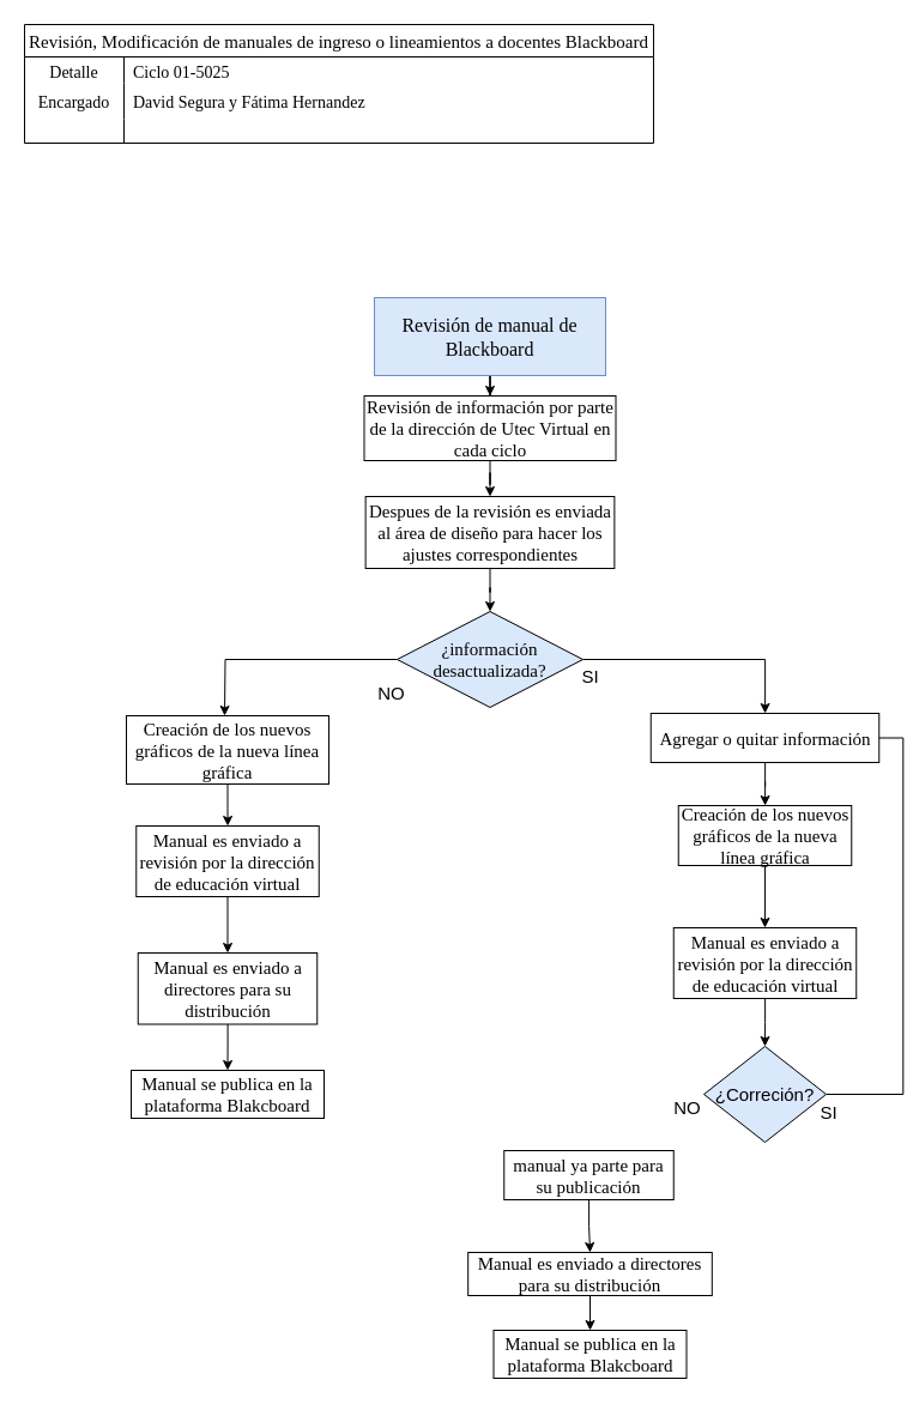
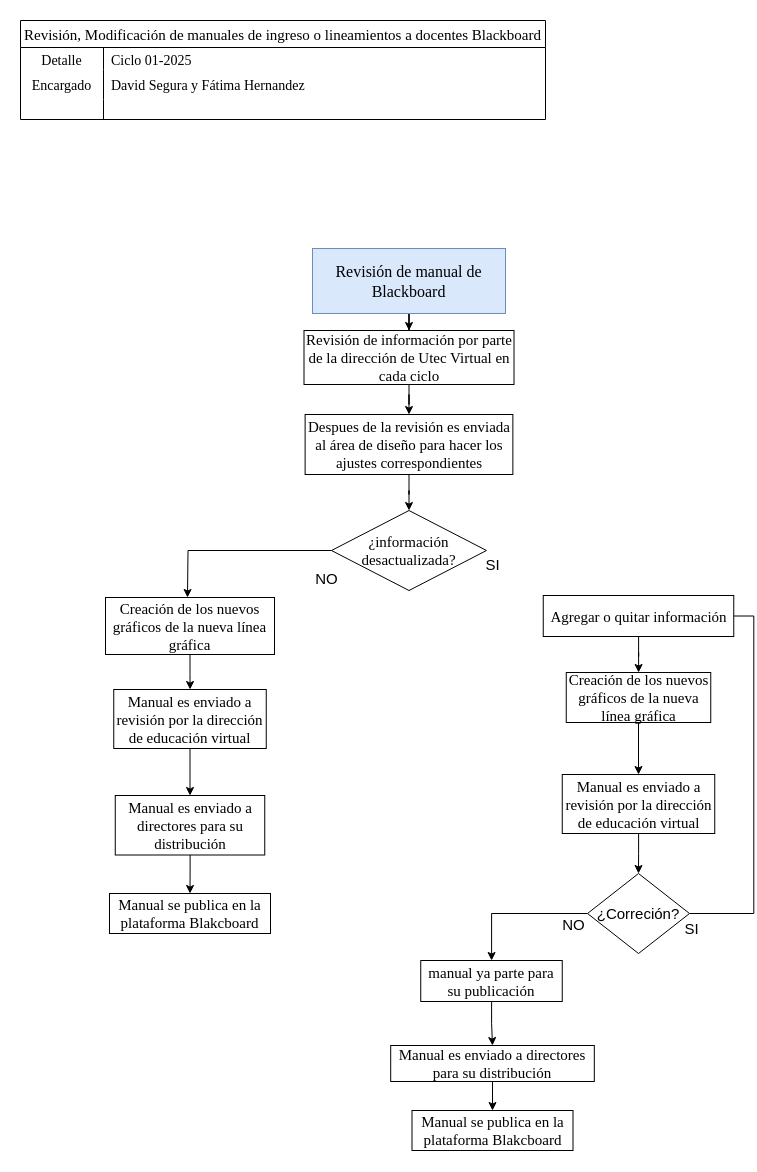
  <mxCell id="0" />
  <mxCell id="1" parent="0" />
  <mxCell id="2" value="&lt;span style=&quot;color: rgba(0, 0, 0, 0); font-family: monospace; font-size: 0px; text-wrap-mode: nowrap;&quot;&gt;%3CmxGraphModel%3E%3Croot%3E%3CmxCell%20id%3D%220%22%2F%3E%3CmxCell%20id%3D%221%22%20parent%3D%220%22%2F%3E%3CmxCell%20id%3D%222%22%20value%3D%22Crear%20tabla%20din%C3%A1mica%20para%20agrupar%20por%20facultad%20de%20Maestr%C3%ADa%20y%20contabilizar%20aulas%22%20style%3D%22whiteSpace%3Dwrap%3Bhtml%3D1%3Brounded%3D0%3BfontFamily%3DTimes%20New%20Roman%3BfontSize%3D14%3B%22%20vertex%3D%221%22%20parent%3D%221%22%3E%3CmxGeometry%20x%3D%22586.5%22%20y%3D%22691%22%20width%3D%22125%22%20height%3D%2264%22%20as%3D%22geometry%22%2F%3E%3C%2FmxCell%3E%3C%2Froot%3E%3C%2FmxGraphModel%3E&lt;/span&gt;" style="text;whiteSpace=wrap;html=1;" vertex="1" parent="1"><mxGeometry x="60" y="40" width="110" height="40" as="geometry" /></mxCell>
  <mxCell id="3" value="Revisión, Modificación de manuales de ingreso o lineamientos a docentes Blackboard" style="shape=table;startSize=27;container=1;collapsible=0;childLayout=tableLayout;fixedRows=1;rowLines=0;fontStyle=0;fontSize=15;fontFamily=Times New Roman;" vertex="1" parent="1"><mxGeometry x="20" y="20" width="525" height="99" as="geometry" /></mxCell>
  <mxCell id="4" value="" style="shape=tableRow;horizontal=0;startSize=0;swimlaneHead=0;swimlaneBody=0;top=0;left=0;bottom=0;right=0;collapsible=0;dropTarget=0;fillColor=none;points=[[0,0.5],[1,0.5]];portConstraint=eastwest;strokeColor=inherit;fontSize=16;fontFamily=Times New Roman;" vertex="1" parent="3"><mxGeometry y="27" width="525" height="22" as="geometry" /></mxCell>
  <mxCell id="5" value="&lt;font style=&quot;font-size: 14px;&quot;&gt;Detalle&lt;/font&gt;&lt;div&gt;&lt;br&gt;&lt;/div&gt;" style="shape=partialRectangle;html=1;whiteSpace=wrap;connectable=0;fillColor=none;top=0;left=0;bottom=0;right=0;overflow=hidden;pointerEvents=1;strokeColor=inherit;fontSize=16;fontFamily=Times New Roman;" vertex="1" parent="4"><mxGeometry width="83" height="22" as="geometry"><mxRectangle width="83" height="22" as="alternateBounds" /></mxGeometry></mxCell>
- <mxCell id="6" value="&lt;font style=&quot;font-size: 14px;&quot;&gt;Ciclo 01-5025&lt;/font&gt;" style="shape=partialRectangle;html=1;whiteSpace=wrap;connectable=0;fillColor=none;top=0;left=0;bottom=0;right=0;align=left;spacingLeft=6;overflow=hidden;strokeColor=inherit;fontSize=16;fontFamily=Times New Roman;" vertex="1" parent="4"><mxGeometry x="83" width="442" height="22" as="geometry"><mxRectangle width="442" height="22" as="alternateBounds" /></mxGeometry></mxCell>
+ <mxCell id="6" value="&lt;font style=&quot;font-size: 14px;&quot;&gt;Ciclo 01-2025&lt;/font&gt;" style="shape=partialRectangle;html=1;whiteSpace=wrap;connectable=0;fillColor=none;top=0;left=0;bottom=0;right=0;align=left;spacingLeft=6;overflow=hidden;strokeColor=inherit;fontSize=16;fontFamily=Times New Roman;" vertex="1" parent="4"><mxGeometry x="83" width="442" height="22" as="geometry"><mxRectangle width="442" height="22" as="alternateBounds" /></mxGeometry></mxCell>
  <mxCell id="7" value="" style="shape=tableRow;horizontal=0;startSize=0;swimlaneHead=0;swimlaneBody=0;top=0;left=0;bottom=0;right=0;collapsible=0;dropTarget=0;fillColor=none;points=[[0,0.5],[1,0.5]];portConstraint=eastwest;strokeColor=inherit;fontSize=16;fontFamily=Times New Roman;" vertex="1" parent="3"><mxGeometry y="49" width="525" height="30" as="geometry" /></mxCell>
  <mxCell id="8" value="&lt;font style=&quot;font-size: 14px;&quot;&gt;Encargado&lt;/font&gt;" style="shape=partialRectangle;html=1;whiteSpace=wrap;connectable=0;fillColor=none;top=0;left=0;bottom=0;right=0;overflow=hidden;strokeColor=inherit;fontSize=16;fontFamily=Times New Roman;" vertex="1" parent="7"><mxGeometry width="83" height="30" as="geometry"><mxRectangle width="83" height="30" as="alternateBounds" /></mxGeometry></mxCell>
  <mxCell id="9" value="&lt;span style=&quot;font-size: 14px;&quot;&gt;David Segura y Fátima Hernandez&lt;/span&gt;" style="shape=partialRectangle;html=1;whiteSpace=wrap;connectable=0;fillColor=none;top=0;left=0;bottom=0;right=0;align=left;spacingLeft=6;overflow=hidden;strokeColor=inherit;fontSize=16;fontFamily=Times New Roman;" vertex="1" parent="7"><mxGeometry x="83" width="442" height="30" as="geometry"><mxRectangle width="442" height="30" as="alternateBounds" /></mxGeometry></mxCell>
  <mxCell id="10" value="" style="shape=tableRow;horizontal=0;startSize=0;swimlaneHead=0;swimlaneBody=0;top=0;left=0;bottom=0;right=0;collapsible=0;dropTarget=0;fillColor=none;points=[[0,0.5],[1,0.5]];portConstraint=eastwest;strokeColor=inherit;fontSize=16;fontFamily=Times New Roman;" vertex="1" parent="3"><mxGeometry y="79" width="525" height="20" as="geometry" /></mxCell>
  <mxCell id="11" value="" style="shape=partialRectangle;html=1;whiteSpace=wrap;connectable=0;fillColor=none;top=0;left=0;bottom=0;right=0;overflow=hidden;strokeColor=inherit;fontSize=16;fontFamily=Times New Roman;" vertex="1" parent="10"><mxGeometry width="83" height="20" as="geometry"><mxRectangle width="83" height="20" as="alternateBounds" /></mxGeometry></mxCell>
  <mxCell id="12" value="" style="shape=partialRectangle;html=1;whiteSpace=wrap;connectable=0;fillColor=none;top=0;left=0;bottom=0;right=0;align=left;spacingLeft=6;overflow=hidden;strokeColor=inherit;fontSize=16;fontFamily=Times New Roman;" vertex="1" parent="10"><mxGeometry x="83" width="442" height="20" as="geometry"><mxRectangle width="442" height="20" as="alternateBounds" /></mxGeometry></mxCell>
  <mxCell id="13" value="" style="edgeStyle=orthogonalEdgeStyle;rounded=0;orthogonalLoop=1;jettySize=auto;html=1;fontSize=15;" edge="1" parent="1" source="14" target="16"><mxGeometry relative="1" as="geometry" /></mxCell>
  <mxCell id="14" value="&lt;font style=&quot;font-size: 16px;&quot; face=&quot;Times New Roman&quot;&gt;Revisión de manual de Blackboard&lt;/font&gt;" style="rounded=0;whiteSpace=wrap;html=1;fillColor=#dae8fc;strokeColor=#6c8ebf;fontSize=15;" vertex="1" parent="1"><mxGeometry x="312" y="248" width="193" height="65" as="geometry" /></mxCell>
  <mxCell id="15" value="" style="edgeStyle=orthogonalEdgeStyle;rounded=0;orthogonalLoop=1;jettySize=auto;html=1;fontSize=15;" edge="1" parent="1" source="16" target="18"><mxGeometry relative="1" as="geometry" /></mxCell>
  <mxCell id="16" value="&lt;font face=&quot;Times New Roman&quot;&gt;Revisión de información por parte de la dirección de Utec Virtual en cada ciclo&lt;/font&gt;" style="rounded=0;whiteSpace=wrap;html=1;fontSize=15;" vertex="1" parent="1"><mxGeometry x="303.5" y="330" width="210" height="54" as="geometry" /></mxCell>
  <mxCell id="17" value="" style="edgeStyle=orthogonalEdgeStyle;rounded=0;orthogonalLoop=1;jettySize=auto;html=1;fontSize=15;" edge="1" parent="1" source="18" target="21"><mxGeometry relative="1" as="geometry" /></mxCell>
  <mxCell id="18" value="&lt;font face=&quot;Times New Roman&quot;&gt;Despues de la revisión es enviada al área de diseño para hacer los ajustes correspondientes&lt;/font&gt;" style="whiteSpace=wrap;html=1;fontSize=15;rounded=0;" vertex="1" parent="1"><mxGeometry x="304.62" y="414" width="207.75" height="60" as="geometry" /></mxCell>
- <mxCell id="19" value="" style="edgeStyle=orthogonalEdgeStyle;rounded=0;orthogonalLoop=1;jettySize=auto;html=1;fontSize=15;" edge="1" parent="1" source="21" target="25"><mxGeometry relative="1" as="geometry" /></mxCell>
  <mxCell id="20" value="" style="edgeStyle=orthogonalEdgeStyle;rounded=0;orthogonalLoop=1;jettySize=auto;html=1;fontSize=15;" edge="1" parent="1" source="21"><mxGeometry relative="1" as="geometry"><mxPoint x="187" y="597" as="targetPoint" /></mxGeometry></mxCell>
- <mxCell id="21" value="&lt;font face=&quot;Times New Roman&quot;&gt;¿información desactualizada?&lt;/font&gt;" style="rhombus;whiteSpace=wrap;html=1;fontSize=15;rounded=0;fillColor=#dae8fc;" vertex="1" parent="1"><mxGeometry x="330.99" y="510" width="155.01" height="80" as="geometry" /></mxCell>
+ <mxCell id="21" value="&lt;font face=&quot;Times New Roman&quot;&gt;¿información desactualizada?&lt;/font&gt;" style="rhombus;whiteSpace=wrap;html=1;fontSize=15;rounded=0;" vertex="1" parent="1"><mxGeometry x="330.99" y="510" width="155.01" height="80" as="geometry" /></mxCell>
  <mxCell id="22" value="NO" style="text;html=1;align=center;verticalAlign=middle;resizable=0;points=[];autosize=1;strokeColor=none;fillColor=none;fontSize=15;" vertex="1" parent="1"><mxGeometry x="305" y="563" width="41" height="30" as="geometry" /></mxCell>
  <mxCell id="23" value="SI" style="text;html=1;align=center;verticalAlign=middle;resizable=0;points=[];autosize=1;strokeColor=none;fillColor=none;fontSize=15;" vertex="1" parent="1"><mxGeometry x="476" y="549" width="32" height="30" as="geometry" /></mxCell>
  <mxCell id="24" value="" style="edgeStyle=orthogonalEdgeStyle;rounded=0;orthogonalLoop=1;jettySize=auto;html=1;fontSize=15;" edge="1" parent="1" source="25" target="27"><mxGeometry relative="1" as="geometry" /></mxCell>
  <mxCell id="25" value="&lt;font face=&quot;Times New Roman&quot;&gt;Agregar o quitar información&lt;/font&gt;" style="whiteSpace=wrap;html=1;fontSize=15;rounded=0;" vertex="1" parent="1"><mxGeometry x="542.75" y="595" width="190.5" height="41" as="geometry" /></mxCell>
  <mxCell id="26" value="" style="edgeStyle=orthogonalEdgeStyle;rounded=0;orthogonalLoop=1;jettySize=auto;html=1;fontSize=15;" edge="1" parent="1" source="27" target="33"><mxGeometry relative="1" as="geometry" /></mxCell>
  <mxCell id="27" value="&lt;font face=&quot;Times New Roman&quot;&gt;Creación de los nuevos gráficos de la nueva línea gráfica&lt;/font&gt;" style="whiteSpace=wrap;html=1;fontSize=15;rounded=0;" vertex="1" parent="1"><mxGeometry x="565.75" y="672" width="144.5" height="50" as="geometry" /></mxCell>
  <mxCell id="28" value="" style="edgeStyle=orthogonalEdgeStyle;rounded=0;orthogonalLoop=1;jettySize=auto;html=1;fontSize=15;" edge="1" parent="1" source="29" target="31"><mxGeometry relative="1" as="geometry" /></mxCell>
  <mxCell id="29" value="&lt;font face=&quot;Times New Roman&quot;&gt;Creación de los nuevos gráficos de la nueva línea gráfica&lt;/font&gt;" style="whiteSpace=wrap;html=1;fontSize=15;rounded=0;" vertex="1" parent="1"><mxGeometry x="105" y="597" width="169" height="57" as="geometry" /></mxCell>
  <mxCell id="30" value="" style="edgeStyle=orthogonalEdgeStyle;rounded=0;orthogonalLoop=1;jettySize=auto;html=1;fontSize=15;" edge="1" parent="1" source="31" target="44"><mxGeometry relative="1" as="geometry" /></mxCell>
  <mxCell id="31" value="&lt;font face=&quot;Times New Roman&quot;&gt;Manual es enviado a revisión por la dirección de educación virtual&lt;/font&gt;" style="whiteSpace=wrap;html=1;fontSize=15;rounded=0;" vertex="1" parent="1"><mxGeometry x="113.25" y="689" width="152.5" height="59" as="geometry" /></mxCell>
  <mxCell id="32" value="" style="edgeStyle=orthogonalEdgeStyle;rounded=0;orthogonalLoop=1;jettySize=auto;html=1;fontSize=15;" edge="1" parent="1" source="33" target="36"><mxGeometry relative="1" as="geometry" /></mxCell>
  <mxCell id="33" value="&lt;font face=&quot;Times New Roman&quot;&gt;Manual es enviado a revisión por la dirección de educación virtual&lt;/font&gt;" style="whiteSpace=wrap;html=1;fontSize=15;rounded=0;" vertex="1" parent="1"><mxGeometry x="561.75" y="774" width="152.5" height="59" as="geometry" /></mxCell>
  <mxCell id="34" style="edgeStyle=orthogonalEdgeStyle;rounded=0;orthogonalLoop=1;jettySize=auto;html=1;exitX=1;exitY=0.5;exitDx=0;exitDy=0;entryX=1;entryY=0.5;entryDx=0;entryDy=0;fontSize=15;endArrow=none;" edge="1" parent="1" source="36" target="25"><mxGeometry relative="1" as="geometry" /></mxCell>
- <mxCell id="36" value="¿Correción?" style="rhombus;whiteSpace=wrap;html=1;fontSize=15;rounded=0;fillColor=#dae8fc;" vertex="1" parent="1"><mxGeometry x="587" y="873" width="102" height="80" as="geometry" /></mxCell>
+ <mxCell id="35" value="" style="edgeStyle=orthogonalEdgeStyle;rounded=0;orthogonalLoop=1;jettySize=auto;html=1;fontSize=15;" edge="1" parent="1" source="36" target="39"><mxGeometry relative="1" as="geometry" /></mxCell>
+ <mxCell id="36" value="¿Correción?" style="rhombus;whiteSpace=wrap;html=1;fontSize=15;rounded=0;" vertex="1" parent="1"><mxGeometry x="587" y="873" width="102" height="80" as="geometry" /></mxCell>
  <mxCell id="37" value="SI" style="text;html=1;align=center;verticalAlign=middle;resizable=0;points=[];autosize=1;strokeColor=none;fillColor=none;fontSize=15;" vertex="1" parent="1"><mxGeometry x="675" y="913" width="32" height="30" as="geometry" /></mxCell>
  <mxCell id="38" value="" style="edgeStyle=orthogonalEdgeStyle;rounded=0;orthogonalLoop=1;jettySize=auto;html=1;fontSize=15;" edge="1" parent="1" source="39" target="42"><mxGeometry relative="1" as="geometry" /></mxCell>
  <mxCell id="39" value="&lt;font face=&quot;Times New Roman&quot;&gt;manual ya parte para su publicación&lt;/font&gt;" style="whiteSpace=wrap;html=1;fontSize=15;rounded=0;" vertex="1" parent="1"><mxGeometry x="420.25" y="960" width="141.5" height="41" as="geometry" /></mxCell>
  <mxCell id="40" value="NO&lt;div&gt;&lt;br&gt;&lt;/div&gt;" style="text;html=1;align=center;verticalAlign=middle;resizable=0;points=[];autosize=1;strokeColor=none;fillColor=none;fontSize=15;" vertex="1" parent="1"><mxGeometry x="552.81" y="909" width="41" height="48" as="geometry" /></mxCell>
  <mxCell id="41" value="" style="edgeStyle=orthogonalEdgeStyle;rounded=0;orthogonalLoop=1;jettySize=auto;html=1;" edge="1" parent="1" source="42" target="45"><mxGeometry relative="1" as="geometry" /></mxCell>
  <mxCell id="42" value="&lt;font face=&quot;Times New Roman&quot;&gt;Manual es enviado a directores para su distribución&lt;/font&gt;" style="whiteSpace=wrap;html=1;fontSize=15;rounded=0;" vertex="1" parent="1"><mxGeometry x="390.19" y="1045" width="203.62" height="36" as="geometry" /></mxCell>
  <mxCell id="43" value="" style="edgeStyle=orthogonalEdgeStyle;rounded=0;orthogonalLoop=1;jettySize=auto;html=1;" edge="1" parent="1" source="44" target="46"><mxGeometry relative="1" as="geometry" /></mxCell>
  <mxCell id="44" value="&lt;font face=&quot;Times New Roman&quot;&gt;Manual es enviado a directores para su distribución&lt;/font&gt;" style="whiteSpace=wrap;html=1;fontSize=15;rounded=0;" vertex="1" parent="1"><mxGeometry x="114.75" y="795" width="149.5" height="59.5" as="geometry" /></mxCell>
  <mxCell id="45" value="&lt;font face=&quot;Times New Roman&quot;&gt;Manual se publica en la plataforma Blakcboard&lt;/font&gt;" style="whiteSpace=wrap;html=1;fontSize=15;rounded=0;" vertex="1" parent="1"><mxGeometry x="411.5" y="1110" width="161" height="40" as="geometry" /></mxCell>
  <mxCell id="46" value="&lt;font face=&quot;Times New Roman&quot;&gt;Manual se publica en la plataforma Blakcboard&lt;/font&gt;" style="whiteSpace=wrap;html=1;fontSize=15;rounded=0;" vertex="1" parent="1"><mxGeometry x="109" y="893" width="161" height="40" as="geometry" /></mxCell>
